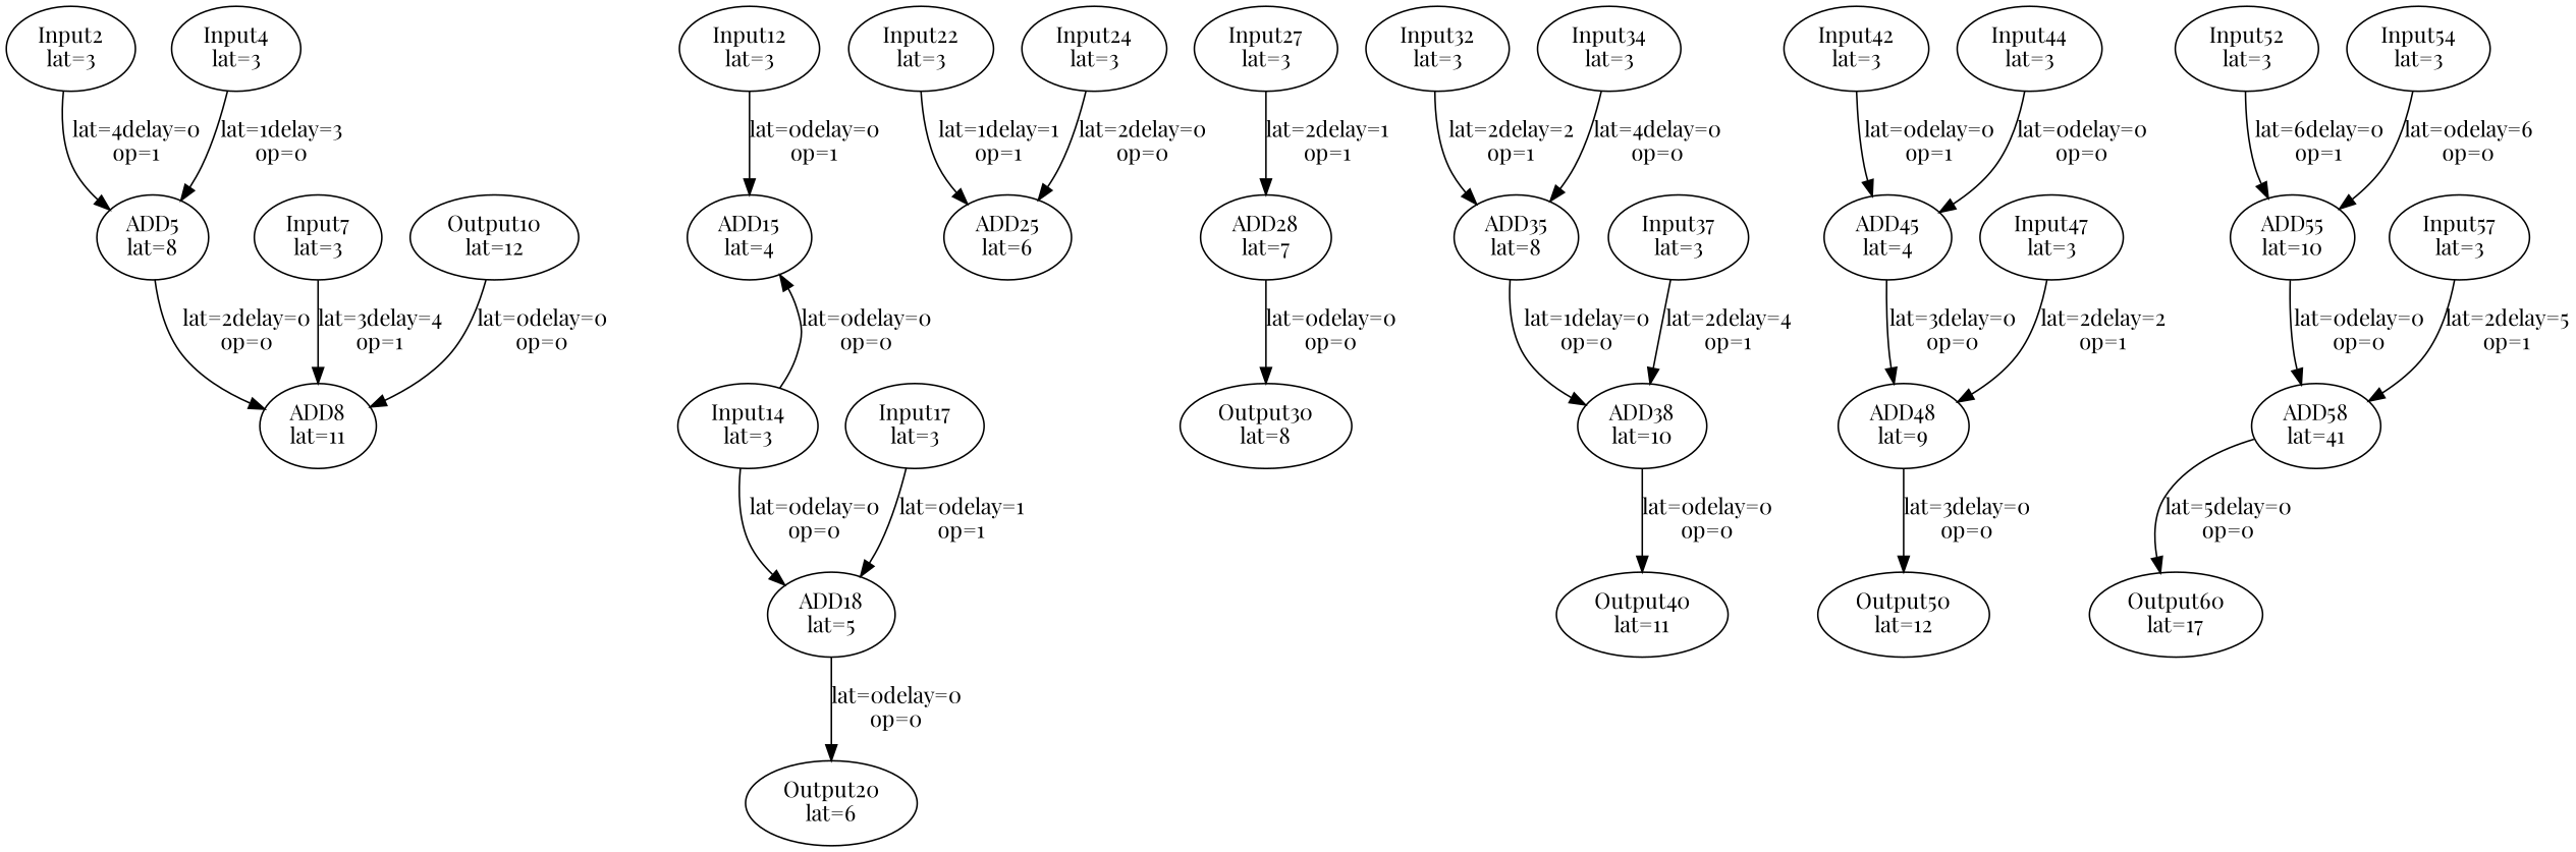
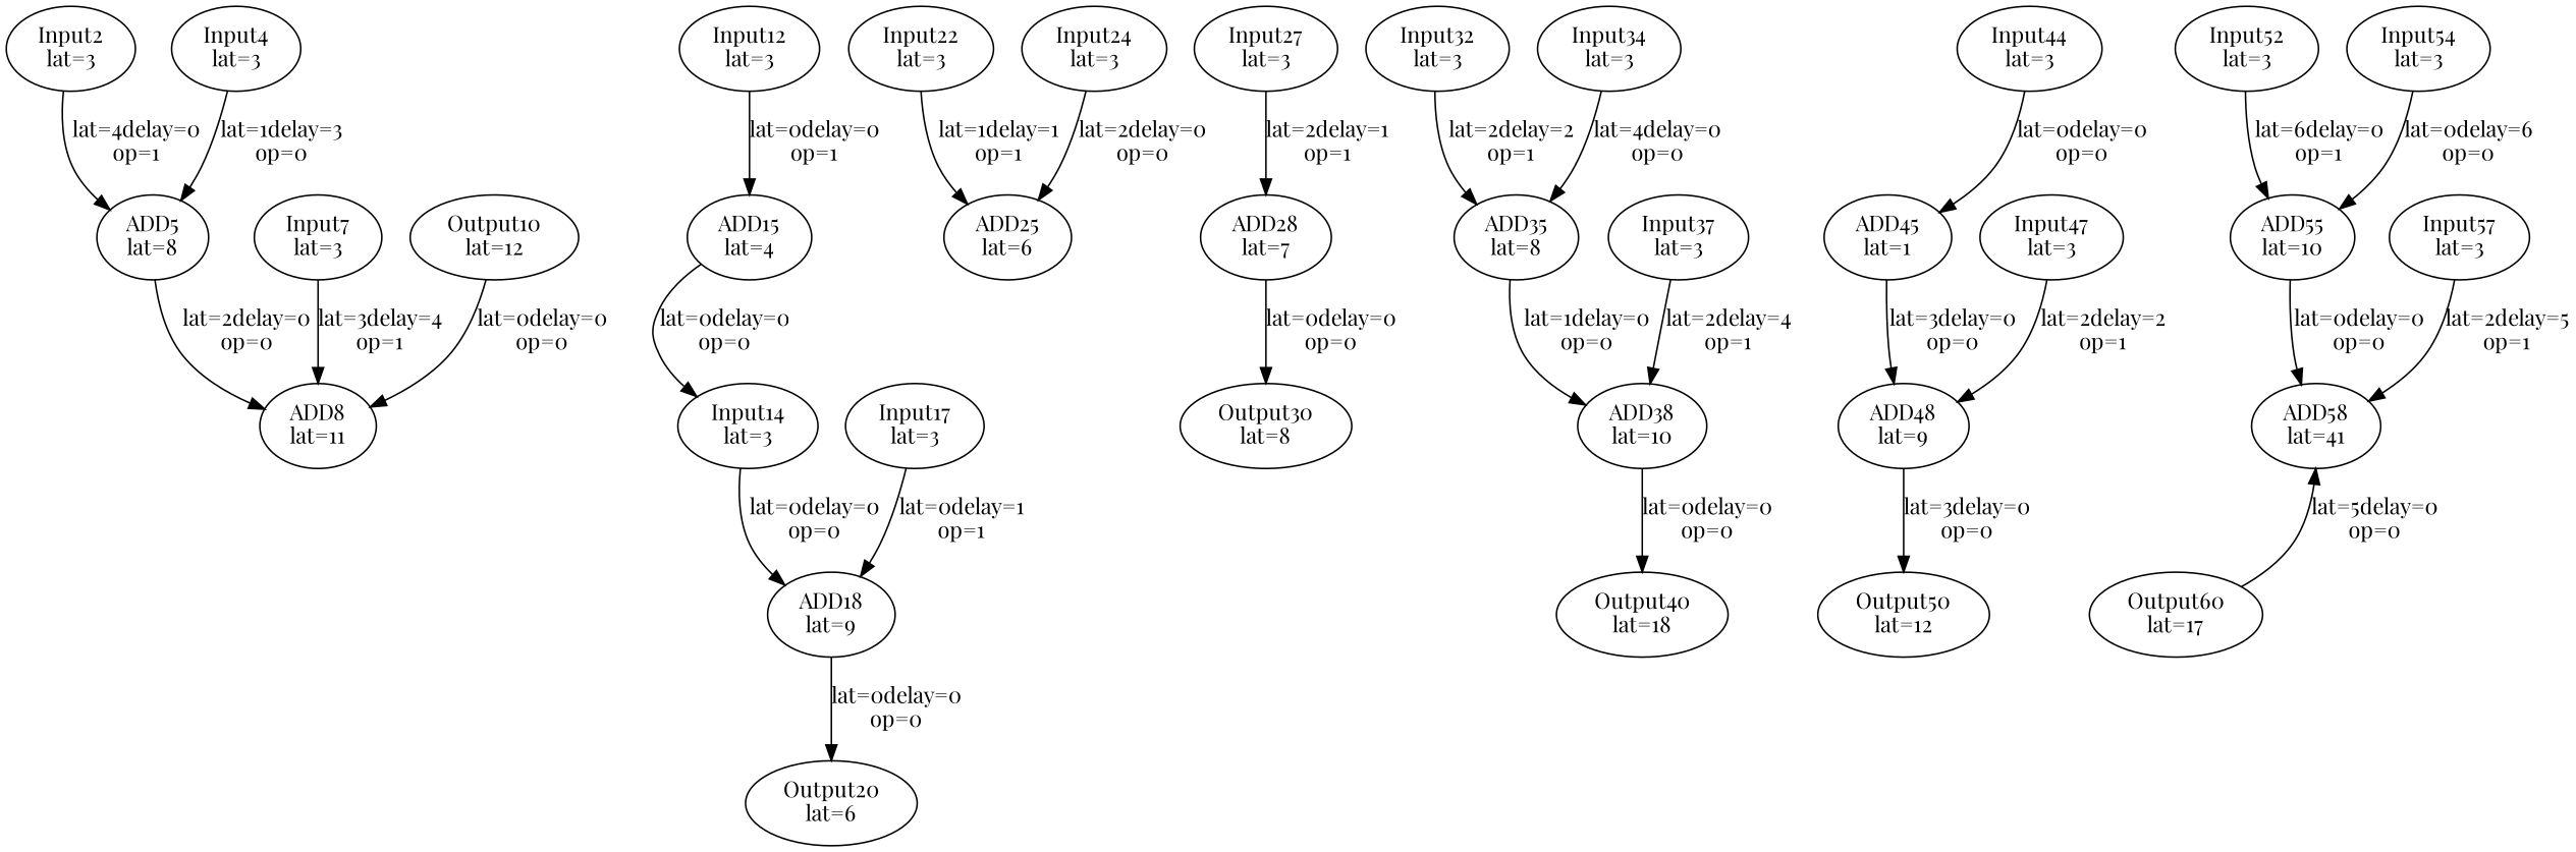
  digraph {
    fontname="Playfair Display"
    node [fontname="Playfair Display"]
    edge [fontname="Playfair Display"]
    Input2 [label="\N\nlat=3"]
    ADD5 [label="\N\nlat=8"]
    ADD8 [label="\N\nlat=11"]
    Input4 [label="\N\nlat=3"]
    Input7 [label="\N\nlat=3"]
    Output10 [label="\N\nlat=12"]
    Input12 [label="\N\nlat=3"]
    ADD15 [label="\N\nlat=4"]
    Input14 [label="\N\nlat=3"]
-   ADD18 [label="\N\nlat=5"]
+   ADD18 [label="\N\nlat=9"]
    Output20 [label="\N\nlat=6"]
    Input17 [label="\N\nlat=3"]
    Input22 [label="\N\nlat=3"]
    ADD25 [label="\N\nlat=6"]
    Input24 [label="\N\nlat=3"]
    ADD28 [label="\N\nlat=7"]
    Output30 [label="\N\nlat=8"]
    Input27 [label="\N\nlat=3"]
    Input32 [label="\N\nlat=3"]
    ADD35 [label="\N\nlat=8"]
    ADD38 [label="\N\nlat=10"]
    Input34 [label="\N\nlat=3"]
-   Output40 [label="\N\nlat=11"]
+   Output40 [label="\N\nlat=18"]
    Input37 [label="\N\nlat=3"]
-   Input42 [label="\N\nlat=3"]
-   ADD45 [label="\N\nlat=4"]
+   ADD45 [label="\N\nlat=1"]
    ADD48 [label="\N\nlat=9"]
    Input44 [label="\N\nlat=3"]
    Output50 [label="\N\nlat=12"]
    Input47 [label="\N\nlat=3"]
    Input52 [label="\N\nlat=3"]
    ADD55 [label="\N\nlat=10"]
    ADD58 [label="\N\nlat=41"]
    Input54 [label="\N\nlat=3"]
    Output60 [label="\N\nlat=17"]
    Input57 [label="\N\nlat=3"]
    Input2 -> ADD5 [label="lat=4\delay=0\nop=1"]
    ADD5 -> ADD8 [label="lat=2\delay=0\nop=0"]
    Input4 -> ADD5 [label="lat=1\delay=3\nop=0"]
    Input7 -> ADD8 [label="lat=3\delay=4\nop=1"]
    Output10 -> ADD8 [label="lat=0\delay=0\nop=0"]
    Input12 -> ADD15 [label="lat=0\delay=0\nop=1"]
-   Input14 -> ADD15 [label="lat=0\delay=0\nop=0"]
+   ADD15 -> Input14 [label="lat=0\delay=0\nop=0"]
    Input14 -> ADD18 [label="lat=0\delay=0\nop=0"]
    ADD18 -> Output20 [label="lat=0\delay=0\nop=0"]
    Input17 -> ADD18 [label="lat=0\delay=1\nop=1"]
    Input22 -> ADD25 [label="lat=1\delay=1\nop=1"]
    Input24 -> ADD25 [label="lat=2\delay=0\nop=0"]
    ADD28 -> Output30 [label="lat=0\delay=0\nop=0"]
    Input27 -> ADD28 [label="lat=2\delay=1\nop=1"]
    Input32 -> ADD35 [label="lat=2\delay=2\nop=1"]
    ADD35 -> ADD38 [label="lat=1\delay=0\nop=0"]
    ADD38 -> Output40 [label="lat=0\delay=0\nop=0"]
    Input34 -> ADD35 [label="lat=4\delay=0\nop=0"]
    Input37 -> ADD38 [label="lat=2\delay=4\nop=1"]
-   Input42 -> ADD45 [label="lat=0\delay=0\nop=1"]
    ADD45 -> ADD48 [label="lat=3\delay=0\nop=0"]
    ADD48 -> Output50 [label="lat=3\delay=0\nop=0"]
    Input44 -> ADD45 [label="lat=0\delay=0\nop=0"]
    Input47 -> ADD48 [label="lat=2\delay=2\nop=1"]
    Input52 -> ADD55 [label="lat=6\delay=0\nop=1"]
    ADD55 -> ADD58 [label="lat=0\delay=0\nop=0"]
-   ADD58 -> Output60 [label="lat=5\delay=0\nop=0"]
+   Output60 -> ADD58 [label="lat=5\delay=0\nop=0"]
    Input54 -> ADD55 [label="lat=0\delay=6\nop=0"]
    Input57 -> ADD58 [label="lat=2\delay=5\nop=1"]
  }
